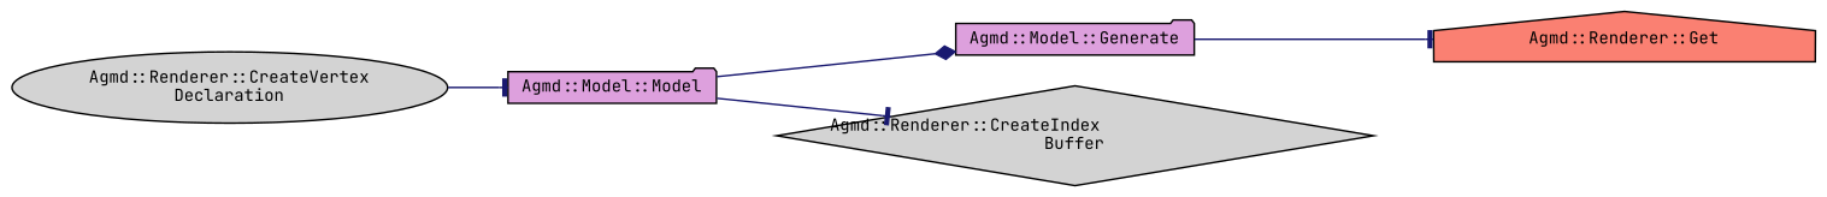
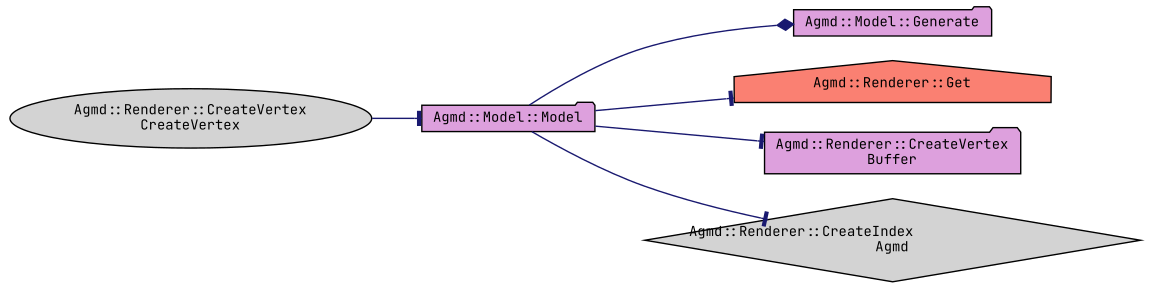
  digraph {
    fontname="JetBrains Mono"
    rankdir=LR
    node [color=black fillcolor=plum fontname="JetBrains Mono" fontsize=10 shape=folder style=filled]
    edge [arrowhead=tee color=midnightblue fontname="JetBrains Mono" fontsize=10 labelfontname=Helvetica labelfontsize=10 style=solid]
    n1 [fontcolor=black height=0.2 label="Agmd::Model::Model" width=0.4]
    n2 [height=0.2 label="Agmd::Model::Generate" width=0.4]
    n3 [fillcolor=salmon height=0.2 label="Agmd::Renderer::Get" shape=house width=0.4]
-   n5 [fillcolor=lightgrey height=0.2 label="Agmd::Renderer::CreateIndex\lBuffer" shape=diamond width=0.4]
-   n6 [fillcolor=lightgrey height=0.2 label="Agmd::Renderer::CreateVertex\lDeclaration" shape=ellipse width=0.4]
+   n4 [height=0.2 label="Agmd::Renderer::CreateVertex\lBuffer" width=0.4]
+   n5 [fillcolor=lightgrey height=0.2 label="Agmd::Renderer::CreateIndex\lAgmd" shape=diamond width=0.4]
+   n6 [fillcolor=lightgrey height=0.2 label="Agmd::Renderer::CreateVertex\lCreateVertex" shape=ellipse width=0.4]
    n1 -> n2 [arrowhead=diamond]
-   n2 -> n3
+   n1 -> n3
+   n1 -> n4
    n1 -> n5
    n6 -> n1
  }
